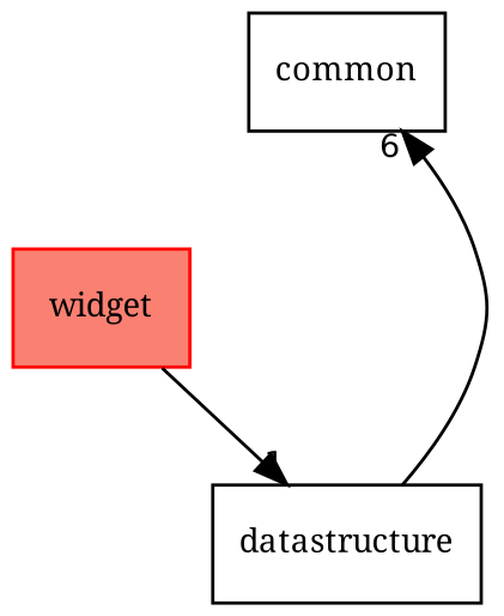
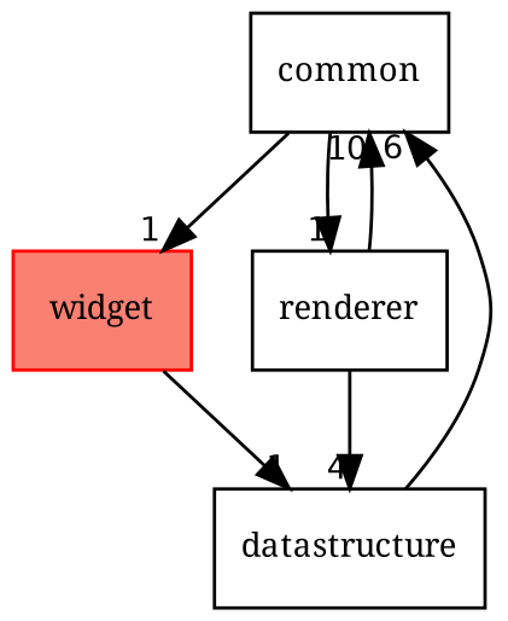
  digraph {
    compound=true
    fontname="Noto Serif"
    node [fillcolor=white fontname="Noto Serif" fontsize=10 shape=box style=filled]
    edge [fontname="Noto Serif" headlabel=1 labeldistance=1.5 labelfontname=Helvetica labelfontsize=10]
    n1 [label=common pencolor=black]
    n2 [color=red fillcolor=salmon label=widget]
+   n3 [label=renderer]
    n4 [label=datastructure]
+   n1 -> n2
+   n1 -> n3
    n2 -> n4
+   n3 -> n1 [headlabel=10]
+   n3 -> n4 [headlabel=4]
    n4 -> n1 [headlabel=6]
  }
